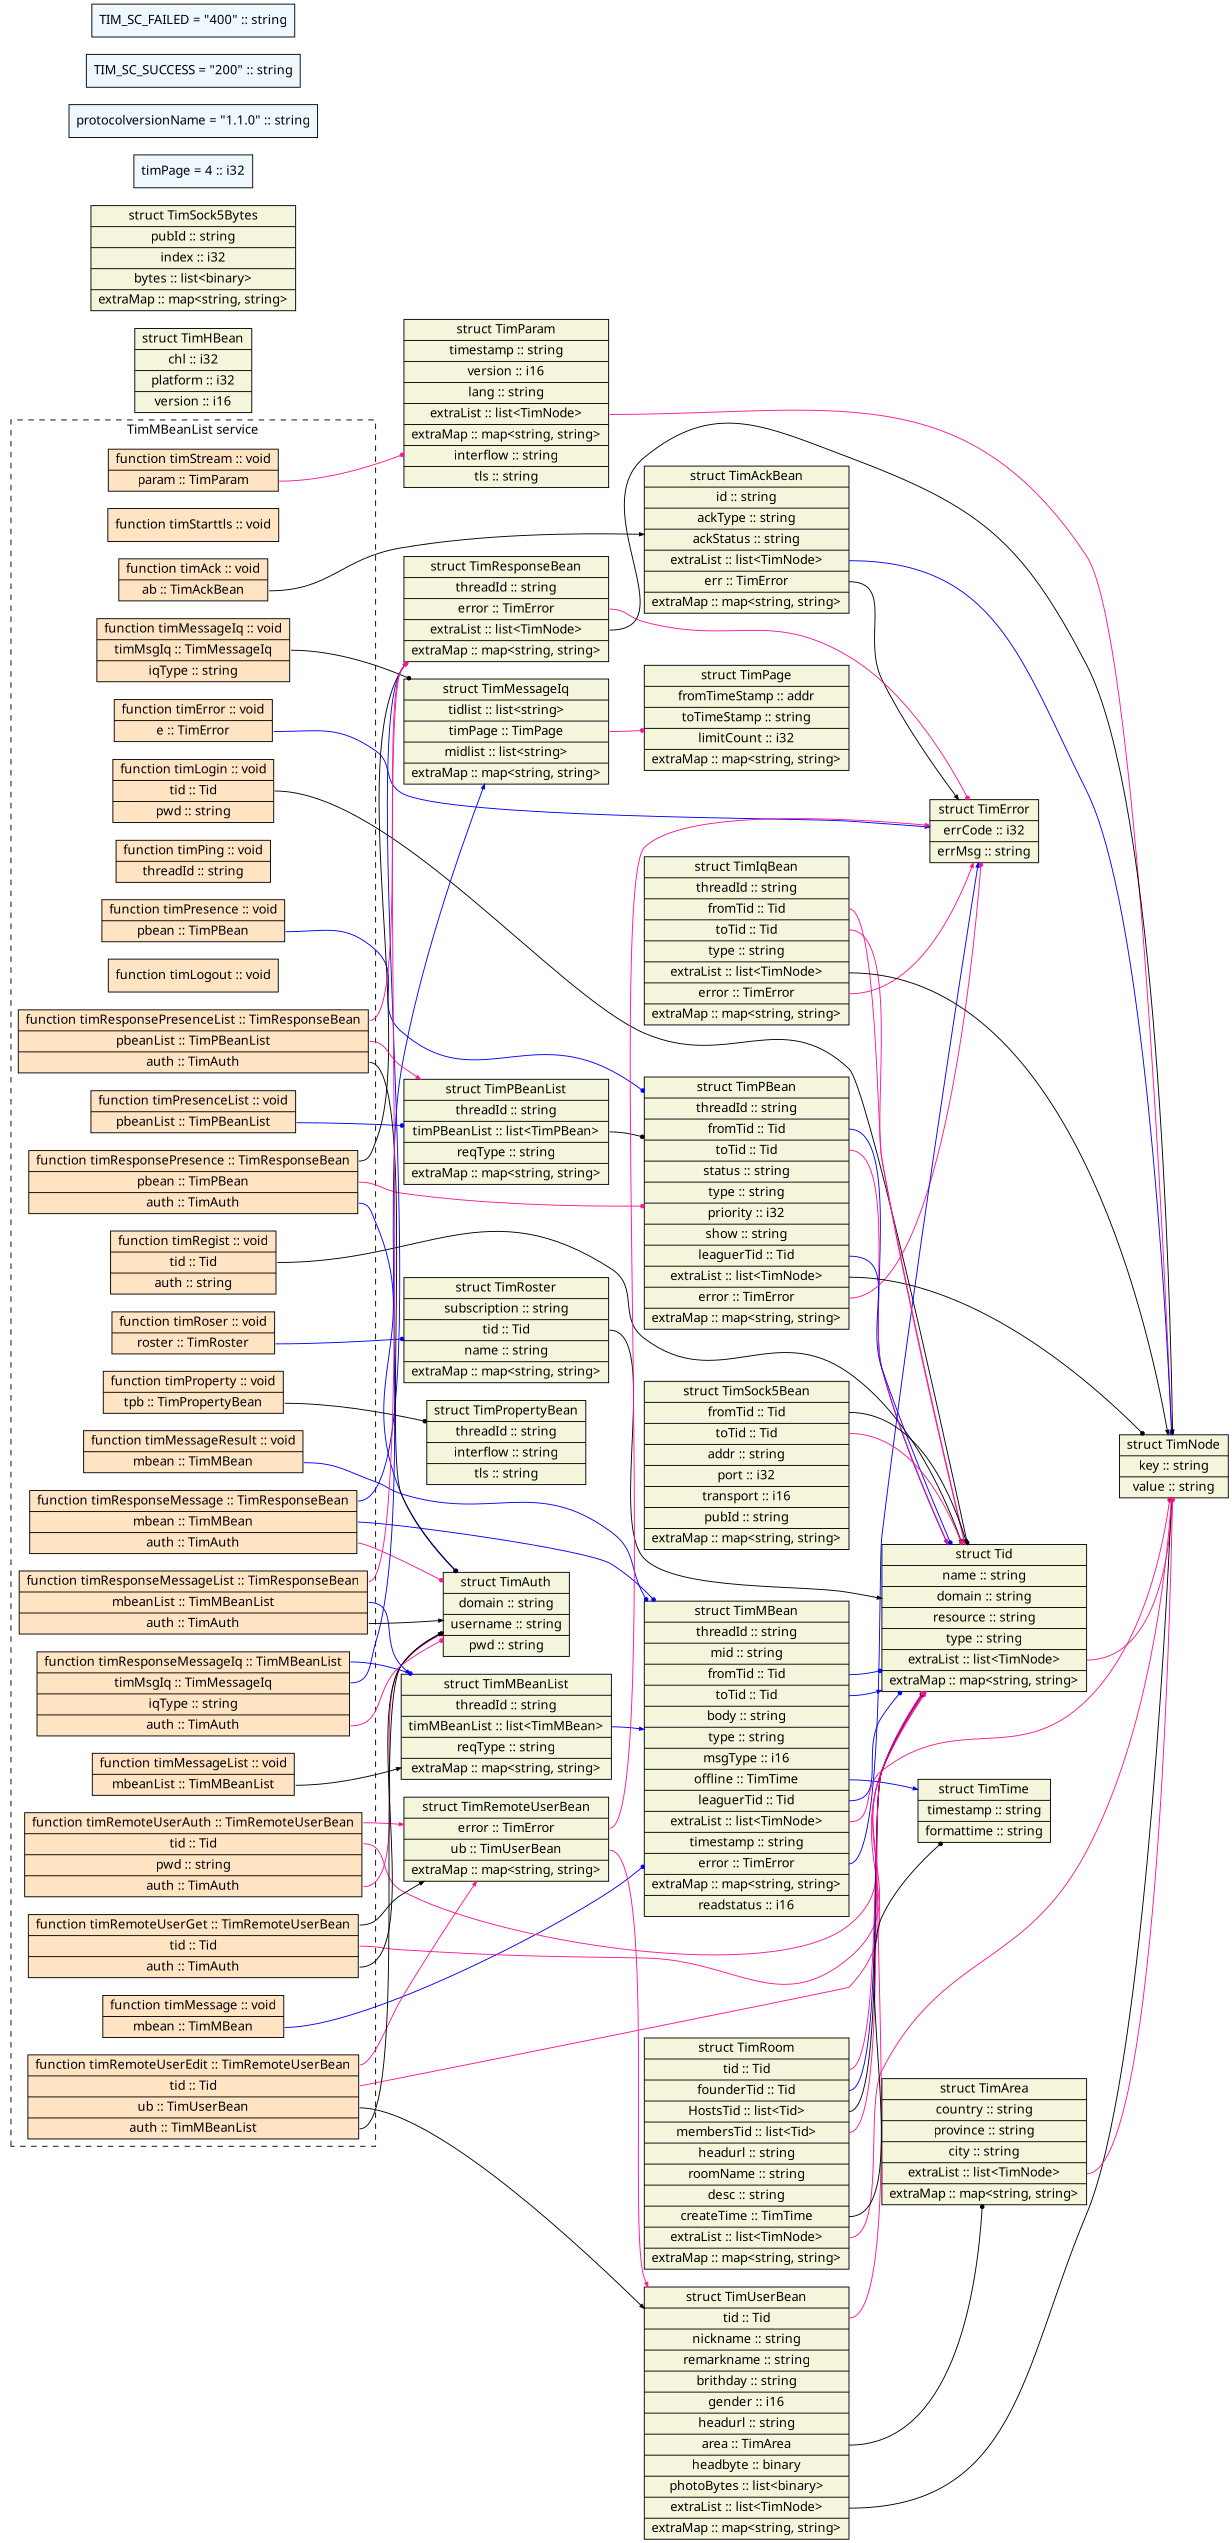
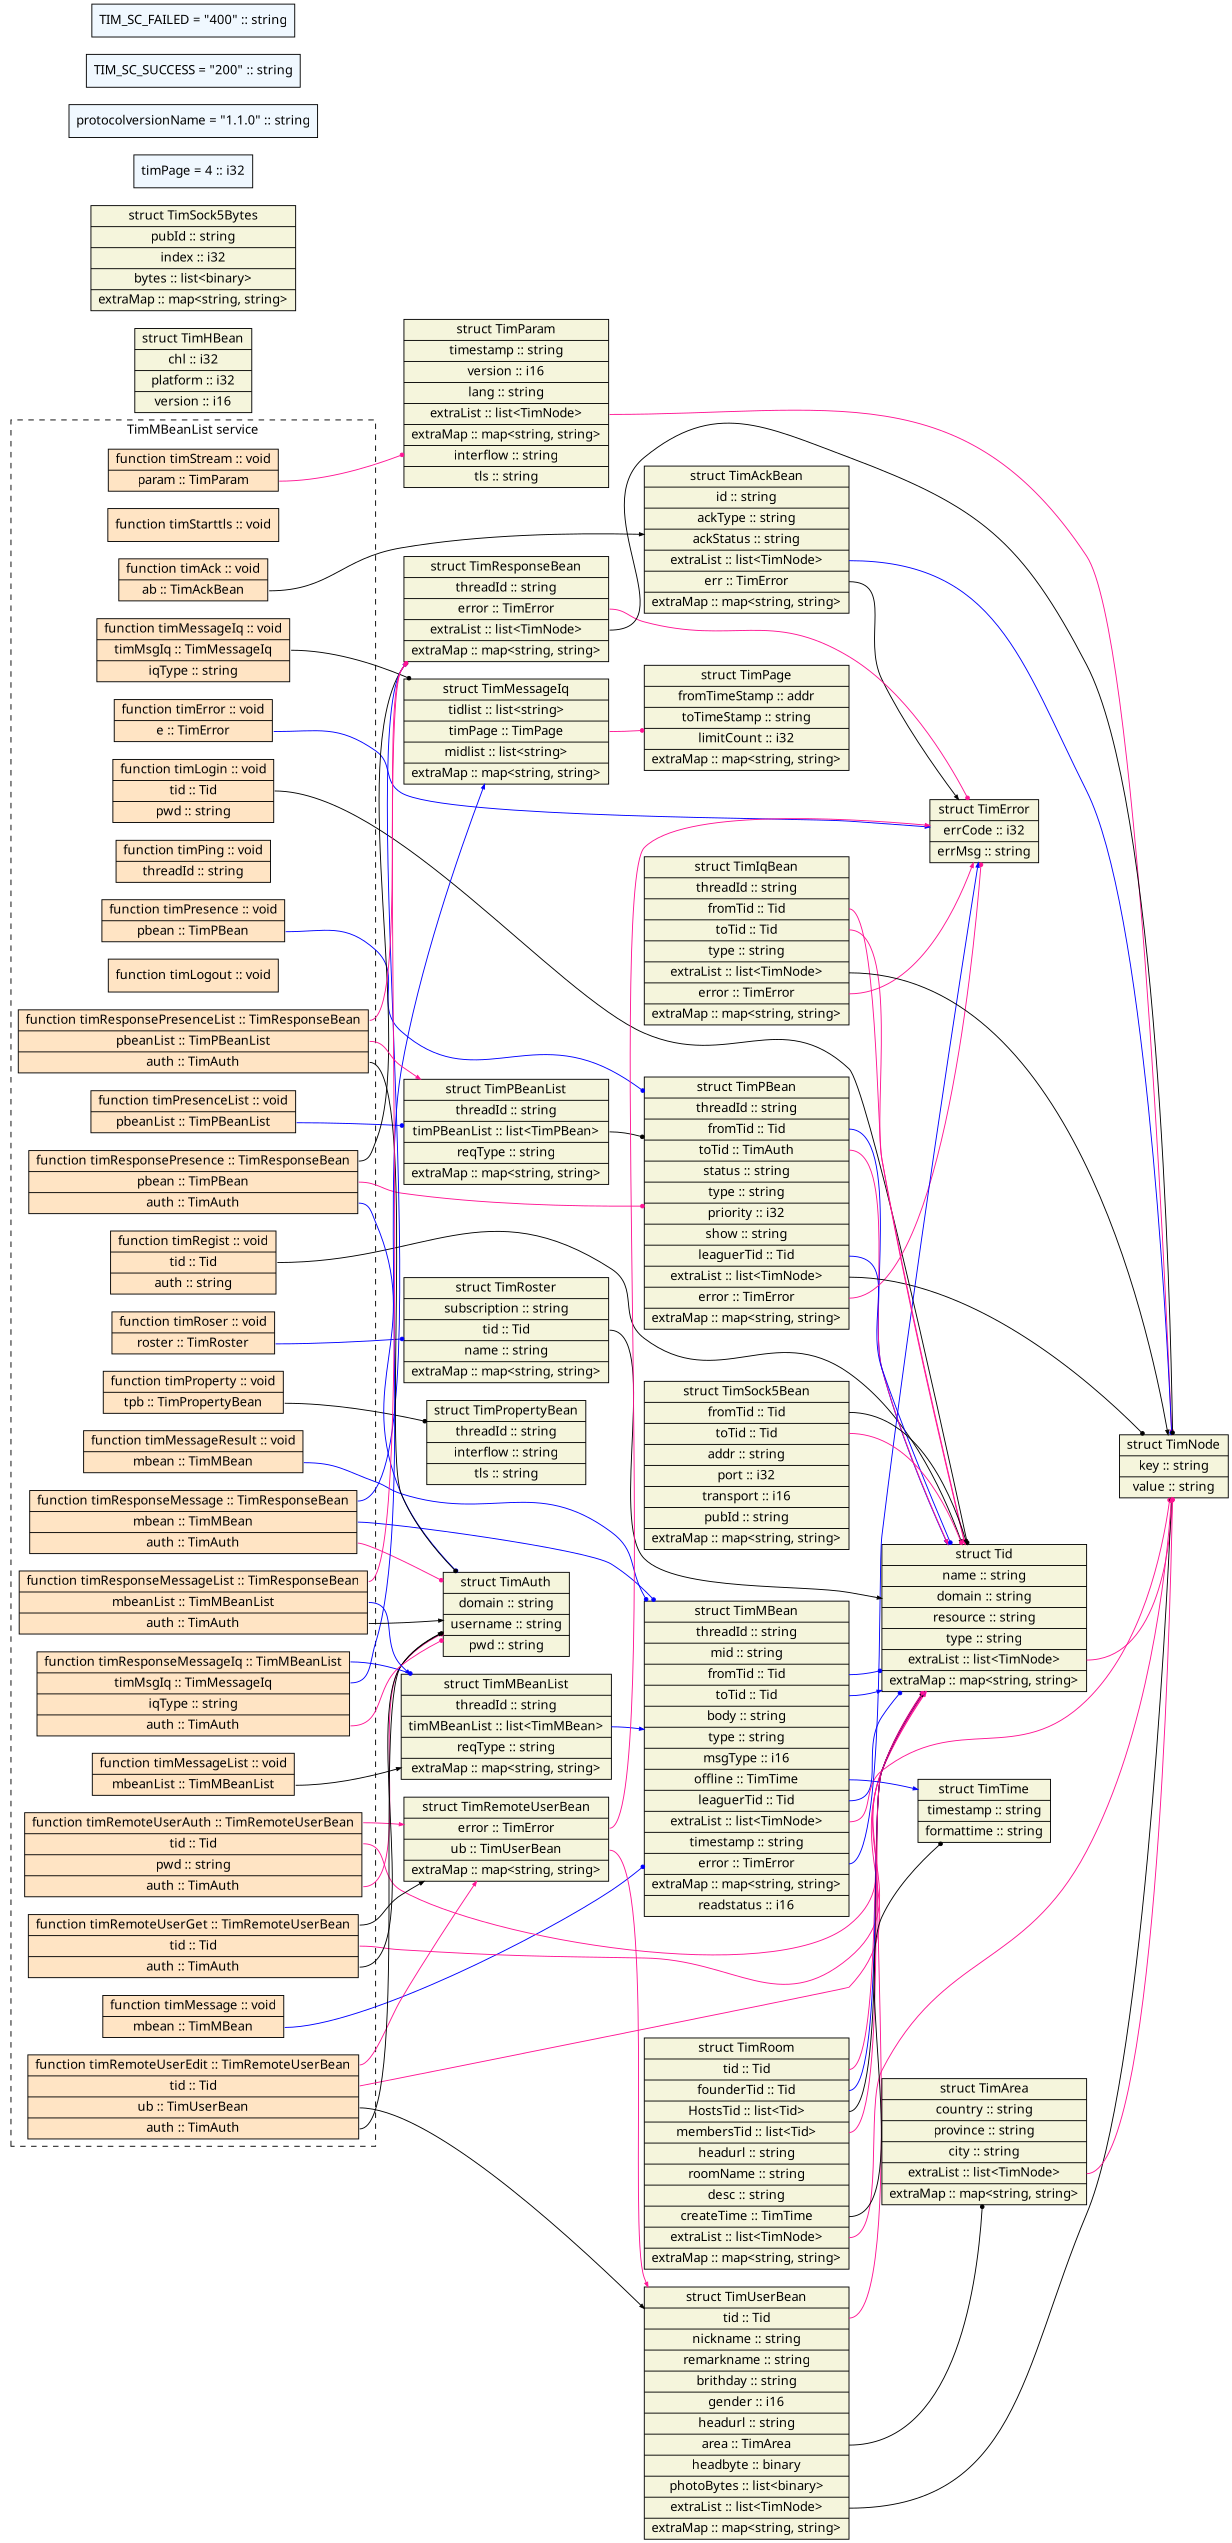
  digraph {
    fontname="Noto Sans"
    rankdir=LR
    node [fillcolor=bisque fontname="Noto Sans" shape=record style=filled]
    edge [arrowhead=dot arrowsize=0.5 color=deeppink fontname="Noto Sans" tailport=field_extraList]
    n1 [label="<return_type>function timStream :: void|<param_param>param :: TimParam"]
    n2 [label="<return_type>function timStarttls :: void"]
    n3 [label="<return_type>function timLogin :: void|<param_tid>tid :: Tid|<param_pwd>pwd :: string"]
    n4 [label="<return_type>function timAck :: void|<param_ab>ab :: TimAckBean"]
    n5 [label="<return_type>function timPresence :: void|<param_pbean>pbean :: TimPBean"]
    n6 [label="<return_type>function timMessage :: void|<param_mbean>mbean :: TimMBean"]
    n7 [label="<return_type>function timPing :: void|<param_threadId>threadId :: string"]
    n8 [label="<return_type>function timError :: void|<param_e>e :: TimError"]
    n9 [label="<return_type>function timLogout :: void"]
    n10 [label="<return_type>function timRegist :: void|<param_tid>tid :: Tid|<param_auth>auth :: string"]
    n11 [label="<return_type>function timRoser :: void|<param_roster>roster :: TimRoster"]
    n12 [label="<return_type>function timMessageList :: void|<param_mbeanList>mbeanList :: TimMBeanList"]
    n13 [label="<return_type>function timPresenceList :: void|<param_pbeanList>pbeanList :: TimPBeanList"]
    n14 [label="<return_type>function timMessageIq :: void|<param_timMsgIq>timMsgIq :: TimMessageIq|<param_iqType>iqType :: string"]
    n15 [label="<return_type>function timMessageResult :: void|<param_mbean>mbean :: TimMBean"]
    n16 [label="<return_type>function timProperty :: void|<param_tpb>tpb :: TimPropertyBean"]
    n17 [label="<return_type>function timRemoteUserAuth :: TimRemoteUserBean|<param_tid>tid :: Tid|<param_pwd>pwd :: string|<param_auth>auth :: TimAuth"]
    n18 [label="<return_type>function timRemoteUserGet :: TimRemoteUserBean|<param_tid>tid :: Tid|<param_auth>auth :: TimAuth"]
-   n19 [label="<return_type>function timRemoteUserEdit :: TimRemoteUserBean|<param_tid>tid :: Tid|<param_ub>ub :: TimUserBean|<param_auth>auth :: TimMBeanList"]
+   n19 [label="<return_type>function timRemoteUserEdit :: TimRemoteUserBean|<param_tid>tid :: Tid|<param_ub>ub :: TimUserBean|<param_auth>auth :: TimAuth"]
    n20 [label="<return_type>function timResponsePresence :: TimResponseBean|<param_pbean>pbean :: TimPBean|<param_auth>auth :: TimAuth"]
    n21 [label="<return_type>function timResponseMessage :: TimResponseBean|<param_mbean>mbean :: TimMBean|<param_auth>auth :: TimAuth"]
    n22 [label="<return_type>function timResponseMessageIq :: TimMBeanList|<param_timMsgIq>timMsgIq :: TimMessageIq|<param_iqType>iqType :: string|<param_auth>auth :: TimAuth"]
    n23 [label="<return_type>function timResponsePresenceList :: TimResponseBean|<param_pbeanList>pbeanList :: TimPBeanList|<param_auth>auth :: TimAuth"]
    n24 [label="<return_type>function timResponseMessageList :: TimResponseBean|<param_mbeanList>mbeanList :: TimMBeanList|<param_auth>auth :: TimAuth"]
    n25 [fillcolor=beige label="struct TimParam|<field_timestamp>timestamp :: string|<field_version>version :: i16|<field_lang>lang :: string|<field_extraList>extraList :: list\<TimNode\>|<field_extraMap>extraMap :: map\<string, string\>|<field_interflow>interflow :: string|<field_tls>tls :: string"]
    n26 [fillcolor=beige label="struct Tid|<field_name>name :: string|<field_domain>domain :: string|<field_resource>resource :: string|<field_type>type :: string|<field_extraList>extraList :: list\<TimNode\>|<field_extraMap>extraMap :: map\<string, string\>"]
    n27 [fillcolor=beige label="struct TimAckBean|<field_id>id :: string|<field_ackType>ackType :: string|<field_ackStatus>ackStatus :: string|<field_extraList>extraList :: list\<TimNode\>|<field_err>err :: TimError|<field_extraMap>extraMap :: map\<string, string\>"]
-   n28 [fillcolor=beige label="struct TimPBean|<field_threadId>threadId :: string|<field_fromTid>fromTid :: Tid|<field_toTid>toTid :: Tid|<field_status>status :: string|<field_type>type :: string|<field_priority>priority :: i32|<field_show>show :: string|<field_leaguerTid>leaguerTid :: Tid|<field_extraList>extraList :: list\<TimNode\>|<field_error>error :: TimError|<field_extraMap>extraMap :: map\<string, string\>"]
+   n28 [fillcolor=beige label="struct TimPBean|<field_threadId>threadId :: string|<field_fromTid>fromTid :: Tid|<field_toTid>toTid :: TimAuth|<field_status>status :: string|<field_type>type :: string|<field_priority>priority :: i32|<field_show>show :: string|<field_leaguerTid>leaguerTid :: Tid|<field_extraList>extraList :: list\<TimNode\>|<field_error>error :: TimError|<field_extraMap>extraMap :: map\<string, string\>"]
    n29 [fillcolor=beige label="struct TimMBean|<field_threadId>threadId :: string|<field_mid>mid :: string|<field_fromTid>fromTid :: Tid|<field_toTid>toTid :: Tid|<field_body>body :: string|<field_type>type :: string|<field_msgType>msgType :: i16|<field_offline>offline :: TimTime|<field_leaguerTid>leaguerTid :: Tid|<field_extraList>extraList :: list\<TimNode\>|<field_timestamp>timestamp :: string|<field_error>error :: TimError|<field_extraMap>extraMap :: map\<string, string\>|<field_readstatus>readstatus :: i16"]
    n30 [fillcolor=beige label="struct TimError|<field_errCode>errCode :: i32|<field_errMsg>errMsg :: string"]
    n31 [fillcolor=beige label="struct TimRoster|<field_subscription>subscription :: string|<field_tid>tid :: Tid|<field_name>name :: string|<field_extraMap>extraMap :: map\<string, string\>"]
    n32 [fillcolor=beige label="struct TimMBeanList|<field_threadId>threadId :: string|<field_timMBeanList>timMBeanList :: list\<TimMBean\>|<field_reqType>reqType :: string|<field_extraMap>extraMap :: map\<string, string\>"]
    n33 [fillcolor=beige label="struct TimPBeanList|<field_threadId>threadId :: string|<field_timPBeanList>timPBeanList :: list\<TimPBean\>|<field_reqType>reqType :: string|<field_extraMap>extraMap :: map\<string, string\>"]
    n34 [fillcolor=beige label="struct TimMessageIq|<field_tidlist>tidlist :: list\<string\>|<field_timPage>timPage :: TimPage|<field_midlist>midlist :: list\<string\>|<field_extraMap>extraMap :: map\<string, string\>"]
    n35 [fillcolor=beige label="struct TimPropertyBean|<field_threadId>threadId :: string|<field_interflow>interflow :: string|<field_tls>tls :: string"]
    n36 [fillcolor=beige label="struct TimRemoteUserBean|<field_error>error :: TimError|<field_ub>ub :: TimUserBean|<field_extraMap>extraMap :: map\<string, string\>"]
    n37 [fillcolor=beige label="struct TimAuth|<field_domain>domain :: string|<field_username>username :: string|<field_pwd>pwd :: string"]
    n38 [fillcolor=beige label="struct TimUserBean|<field_tid>tid :: Tid|<field_nickname>nickname :: string|<field_remarkname>remarkname :: string|<field_brithday>brithday :: string|<field_gender>gender :: i16|<field_headurl>headurl :: string|<field_area>area :: TimArea|<field_headbyte>headbyte :: binary|<field_photoBytes>photoBytes :: list\<binary\>|<field_extraList>extraList :: list\<TimNode\>|<field_extraMap>extraMap :: map\<string, string\>"]
    n39 [fillcolor=beige label="struct TimResponseBean|<field_threadId>threadId :: string|<field_error>error :: TimError|<field_extraList>extraList :: list\<TimNode\>|<field_extraMap>extraMap :: map\<string, string\>"]
    n40 [fillcolor=beige label="struct TimNode|<field_key>key :: string|<field_value>value :: string"]
    n41 [fillcolor=beige label="struct TimHBean|<field_chl>chl :: i32|<field_platform>platform :: i32|<field_version>version :: i16"]
    n42 [fillcolor=beige label="struct TimTime|<field_timestamp>timestamp :: string|<field_formattime>formattime :: string"]
    n43 [fillcolor=beige label="struct TimArea|<field_country>country :: string|<field_province>province :: string|<field_city>city :: string|<field_extraList>extraList :: list\<TimNode\>|<field_extraMap>extraMap :: map\<string, string\>"]
    n44 [fillcolor=beige label="struct TimRoom|<field_tid>tid :: Tid|<field_founderTid>founderTid :: Tid|<field_HostsTid>HostsTid :: list\<Tid\>|<field_membersTid>membersTid :: list\<Tid\>|<field_headurl>headurl :: string|<field_roomName>roomName :: string|<field_desc>desc :: string|<field_createTime>createTime :: TimTime|<field_extraList>extraList :: list\<TimNode\>|<field_extraMap>extraMap :: map\<string, string\>"]
    n45 [fillcolor=beige label="struct TimIqBean|<field_threadId>threadId :: string|<field_fromTid>fromTid :: Tid|<field_toTid>toTid :: Tid|<field_type>type :: string|<field_extraList>extraList :: list\<TimNode\>|<field_error>error :: TimError|<field_extraMap>extraMap :: map\<string, string\>"]
    n46 [fillcolor=beige label="struct TimSock5Bean|<field_fromTid>fromTid :: Tid|<field_toTid>toTid :: Tid|<field_addr>addr :: string|<field_port>port :: i32|<field_transport>transport :: i16|<field_pubId>pubId :: string|<field_extraMap>extraMap :: map\<string, string\>"]
    n47 [fillcolor=beige label="struct TimSock5Bytes|<field_pubId>pubId :: string|<field_index>index :: i32|<field_bytes>bytes :: list\<binary\>|<field_extraMap>extraMap :: map\<string, string\>"]
    n48 [fillcolor=beige label="struct TimPage|<field_fromTimeStamp>fromTimeStamp :: addr|<field_toTimeStamp>toTimeStamp :: string|<field_limitCount>limitCount :: i32|<field_extraMap>extraMap :: map\<string, string\>"]
    n49 [fillcolor=aliceblue label="timPage = 4 :: i32"]
    n50 [fillcolor=aliceblue label="protocolversionName = \"1.1.0\" :: string"]
    n51 [fillcolor=aliceblue label="TIM_SC_SUCCESS = \"200\" :: string"]
    n52 [fillcolor=aliceblue label="TIM_SC_FAILED = \"400\" :: string"]
    subgraph cluster_1 {
      label="TimMBeanList service"
      style=dashed
      n1
      n2
      n3
      n4
      n5
      n6
      n7
      n8
      n9
      n10
      n11
      n12
      n13
      n14
      n15
      n16
      n17
      n18
      n19
      n20
      n21
      n22
      n23
      n24
    }
    n1 -> n25 [tailport=param_param]
    n3 -> n26 [color=black tailport=param_tid]
    n4 -> n27 [arrowhead=normal color=black tailport=param_ab]
    n5 -> n28 [color=blue tailport=param_pbean]
    n6 -> n29 [color=blue tailport=param_mbean]
    n8 -> n30 [arrowhead=normal color=blue tailport=param_e]
    n10 -> n26 [arrowhead=normal color=black tailport=param_tid]
    n11 -> n31 [color=blue tailport=param_roster]
    n12 -> n32 [arrowhead=normal color=black tailport=param_mbeanList]
    n13 -> n33 [color=blue tailport=param_pbeanList]
    n14 -> n34 [color=black tailport=param_timMsgIq]
    n15 -> n29 [color=blue tailport=param_mbean]
    n16 -> n35 [color=black tailport=param_tpb]
    n17 -> n26 [arrowhead=normal tailport=param_tid]
    n17 -> n36 [arrowhead=normal tailport=return_type]
    n17 -> n37 [tailport=param_auth]
    n18 -> n26 [arrowhead=normal tailport=param_tid]
    n18 -> n36 [arrowhead=normal color=black tailport=return_type]
    n18 -> n37 [color=black tailport=param_auth]
    n19 -> n26 [arrowhead=normal tailport=param_tid]
    n19 -> n36 [arrowhead=normal tailport=return_type]
    n19 -> n37 [arrowhead=normal color=black tailport=param_auth]
    n19 -> n38 [arrowhead=normal color=black tailport=param_ub]
    n20 -> n28 [tailport=param_pbean]
    n20 -> n37 [color=blue tailport=param_auth]
    n20 -> n39 [color=black tailport=return_type]
    n21 -> n29 [color=blue tailport=param_mbean]
    n21 -> n37 [tailport=param_auth]
    n21 -> n39 [arrowhead=normal color=blue tailport=return_type]
    n22 -> n32 [color=blue tailport=return_type]
    n22 -> n34 [arrowhead=normal color=blue tailport=param_timMsgIq]
    n22 -> n37 [tailport=param_auth]
    n23 -> n33 [arrowhead=normal tailport=param_pbeanList]
    n23 -> n37 [color=black tailport=param_auth]
    n23 -> n39 [arrowhead=normal tailport=return_type]
    n24 -> n32 [arrowhead=normal color=blue tailport=param_mbeanList]
    n24 -> n37 [arrowhead=normal color=black tailport=param_auth]
    n24 -> n39 [tailport=return_type]
    n25 -> n40 [arrowhead=normal]
    n26 -> n40
    n27 -> n30 [arrowhead=normal color=black tailport=field_err]
    n27 -> n40 [color=blue]
    n28 -> n26 [arrowhead=normal color=blue tailport=field_fromTid]
    n28 -> n26 [arrowhead=normal tailport=field_toTid]
    n28 -> n26 [color=blue tailport=field_leaguerTid]
    n28 -> n30 [tailport=field_error]
    n28 -> n40 [color=black]
    n29 -> n26 [color=blue tailport=field_fromTid]
    n29 -> n26 [arrowhead=normal color=blue tailport=field_toTid]
    n29 -> n26 [color=blue tailport=field_leaguerTid]
    n29 -> n30 [arrowhead=normal color=blue tailport=field_error]
    n29 -> n40
    n29 -> n42 [arrowhead=normal color=blue tailport=field_offline]
    n31 -> n26 [arrowhead=normal color=black tailport=field_tid]
    n32 -> n29 [arrowhead=normal color=blue tailport=field_timMBeanList]
    n33 -> n28 [color=black tailport=field_timPBeanList]
    n34 -> n48 [tailport=field_timPage]
    n36 -> n30 [arrowhead=normal tailport=field_error]
    n36 -> n38 [arrowhead=normal tailport=field_ub]
    n38 -> n26 [tailport=field_tid]
    n38 -> n40 [color=black]
    n38 -> n43 [color=black tailport=field_area]
    n39 -> n30 [tailport=field_error]
-   n39 -> n40 [arrowhead=normal color=black]
+   n39 -> n40 [color=black]
    n43 -> n40
    n44 -> n26 [tailport=field_tid]
    n44 -> n26 [color=blue tailport=field_founderTid]
    n44 -> n26 [arrowhead=normal color=black tailport=field_HostsTid]
    n44 -> n26 [tailport=field_membersTid]
    n44 -> n40 [arrowhead=normal]
    n44 -> n42 [color=black tailport=field_createTime]
    n45 -> n26 [arrowhead=normal tailport=field_fromTid]
    n45 -> n26 [arrowhead=normal tailport=field_toTid]
    n45 -> n30 [arrowhead=normal tailport=field_error]
    n45 -> n40 [arrowhead=normal color=black]
    n46 -> n26 [arrowhead=normal color=black tailport=field_fromTid]
    n46 -> n26 [tailport=field_toTid]
  }
